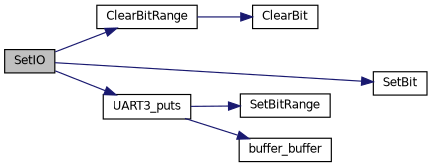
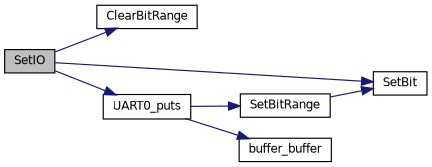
  digraph {
    rankdir=LR
    node [color=black fillcolor=white fontname=Helvetica fontsize=10 shape=record style=filled]
    edge [color=midnightblue fontname=Helvetica fontsize=10 labelfontname=Helvetica labelfontsize=10 style=solid]
    n1 [fillcolor=grey75 fontcolor=black height=0.2 label=SetIO width=0.4]
    n2 [height=0.2 label=ClearBitRange width=0.4]
    n3 [height=0.2 label=SetBit width=0.4]
-   n4 [height=0.2 label=UART3_puts width=0.4]
-   n5 [height=0.2 label=ClearBit width=0.4]
+   n4 [height=0.2 label=UART0_puts width=0.4]
    n6 [height=0.2 label=SetBitRange width=0.4]
    n7 [height=0.2 label=buffer_buffer width=0.4]
    n1 -> n2
    n1 -> n3
    n1 -> n4
-   n2 -> n5
    n4 -> n6
    n4 -> n7
+   n6 -> n3
  }
